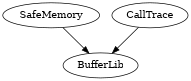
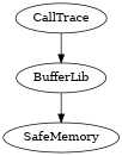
  digraph {
    BufferLib
    SafeMemory
    CallTrace
-   SafeMemory -> BufferLib
+   BufferLib -> SafeMemory
    CallTrace -> BufferLib
  }
